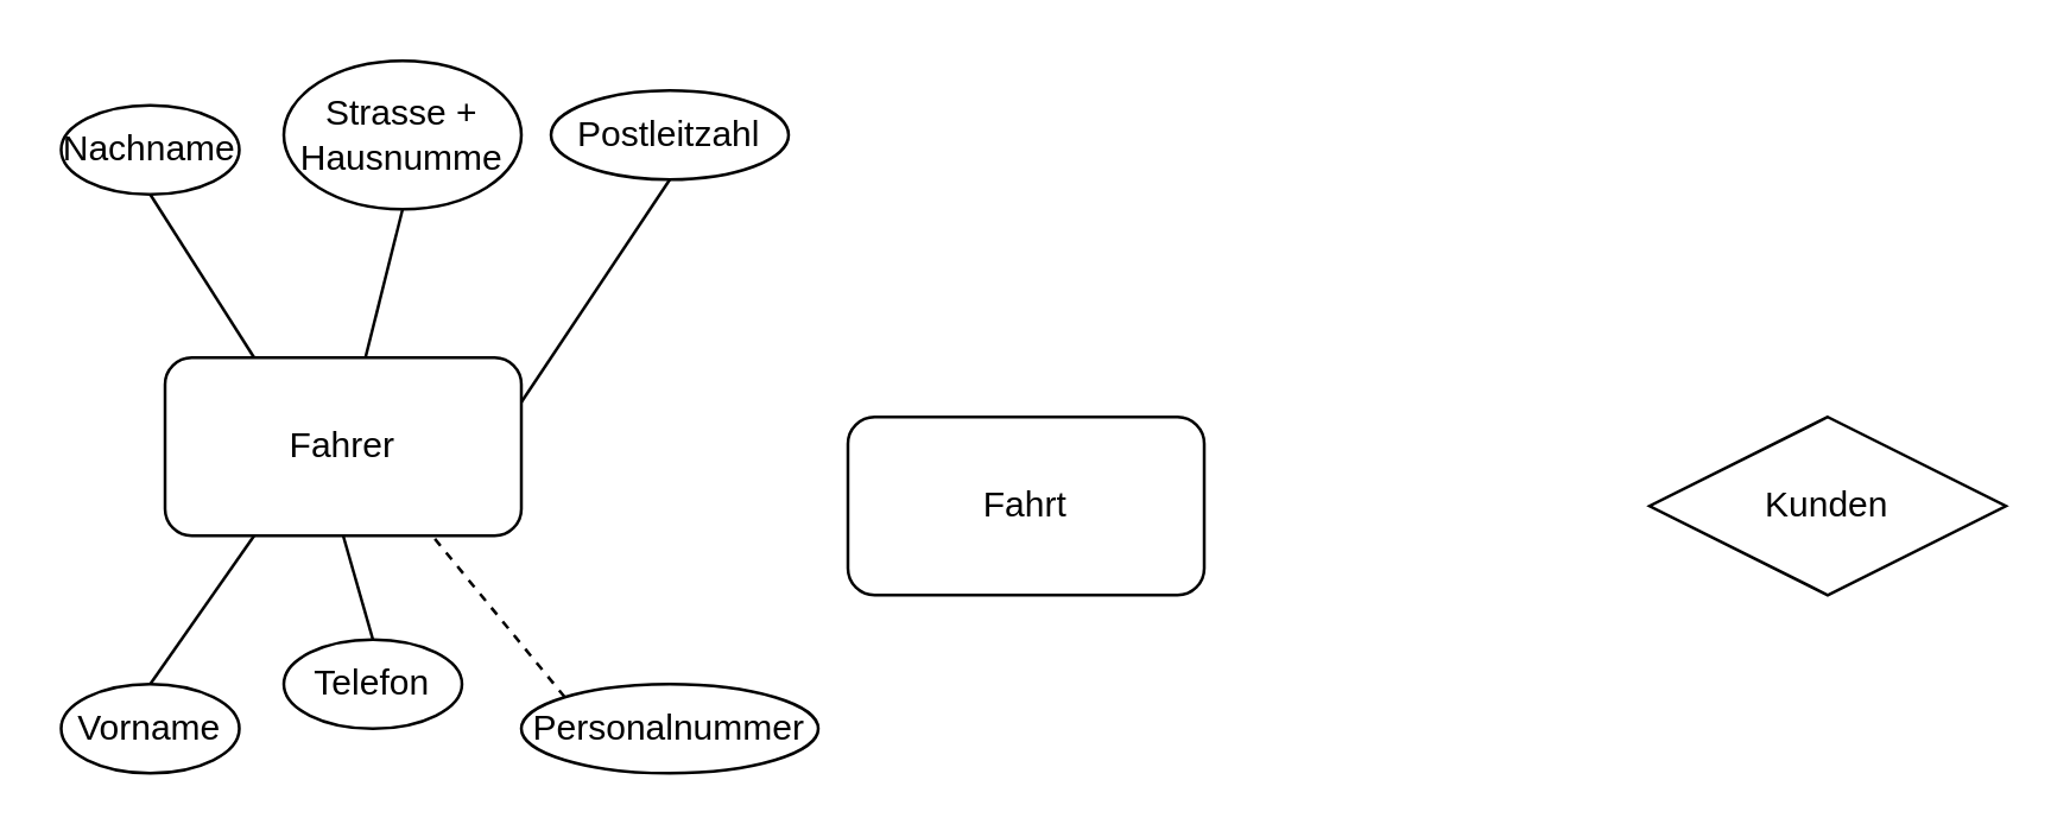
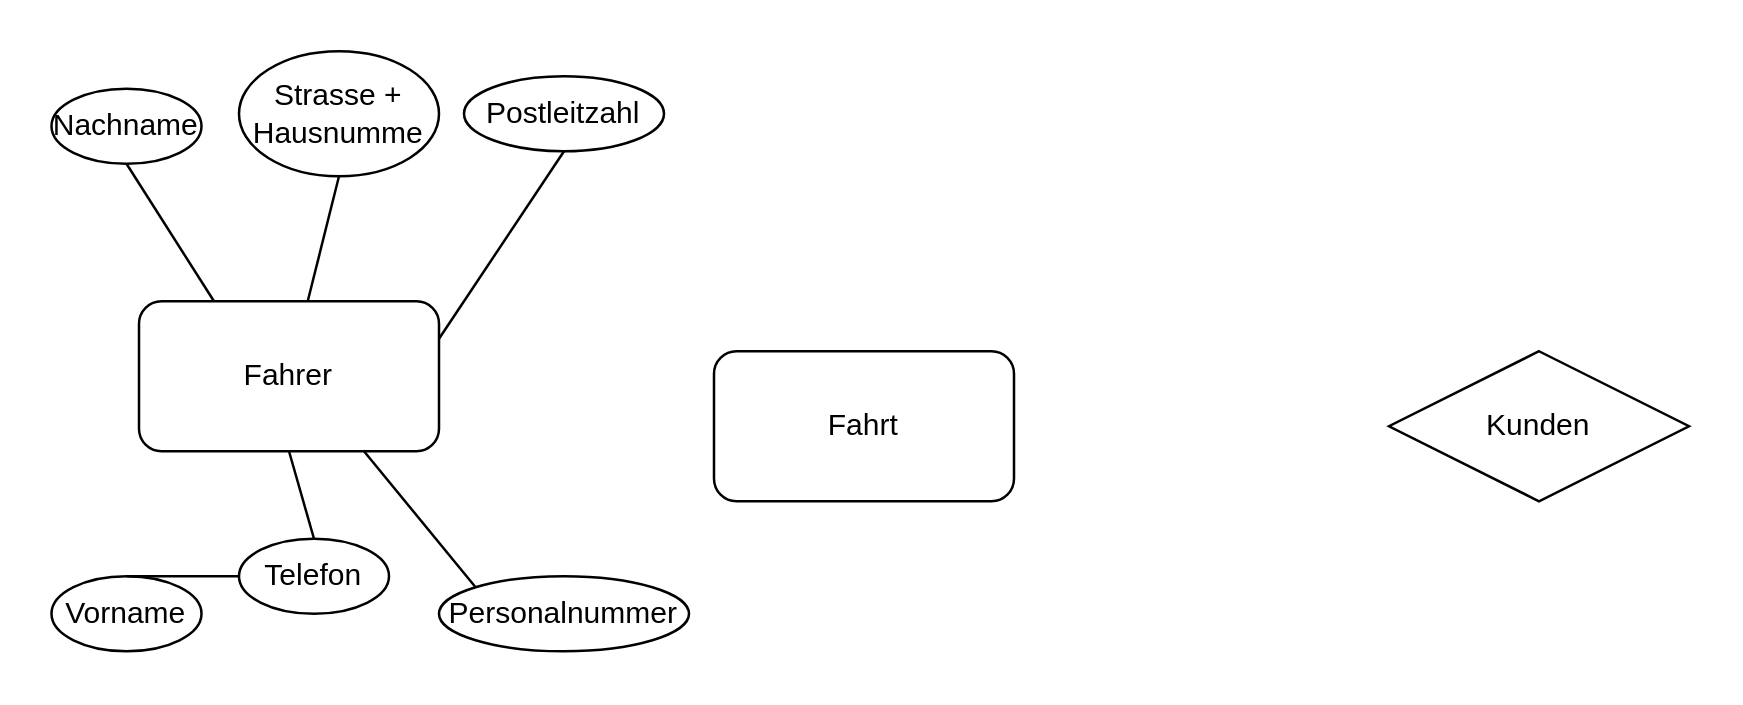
  <mxCell id="0" />
  <mxCell id="1" parent="0" />
  <mxCell id="2" value="Fahrer" style="rounded=1;whiteSpace=wrap;html=1;" vertex="1" parent="1"><mxGeometry x="55" y="120" width="120" height="60" as="geometry" /></mxCell>
  <mxCell id="3" value="Fahrt" style="rounded=1;whiteSpace=wrap;html=1;" vertex="1" parent="1"><mxGeometry x="285" y="140" width="120" height="60" as="geometry" /></mxCell>
  <mxCell id="4" value="Kunden" style="rhombus;whiteSpace=wrap;html=1;" vertex="1" parent="1"><mxGeometry x="555" y="140" width="120" height="60" as="geometry" /></mxCell>
  <mxCell id="5" value="Strasse + Hausnumme &lt;br/&gt;" style="ellipse;whiteSpace=wrap;html=1;" vertex="1" parent="1"><mxGeometry x="95" y="20" width="80" height="50" as="geometry" /></mxCell>
  <mxCell id="6" value="Nachname &lt;br/&gt;" style="ellipse;whiteSpace=wrap;html=1;" vertex="1" parent="1"><mxGeometry x="20" y="35" width="60" height="30" as="geometry" /></mxCell>
  <mxCell id="7" value="Telefon &lt;br/&gt;" style="ellipse;whiteSpace=wrap;html=1;" vertex="1" parent="1"><mxGeometry x="95" y="215" width="60" height="30" as="geometry" /></mxCell>
  <mxCell id="8" value="Vorname &lt;br/&gt;" style="ellipse;whiteSpace=wrap;html=1;" vertex="1" parent="1"><mxGeometry x="20" y="230" width="60" height="30" as="geometry" /></mxCell>
  <mxCell id="9" value="Postleitzahl &lt;br/&gt;" style="ellipse;whiteSpace=wrap;html=1;" vertex="1" parent="1"><mxGeometry x="185" y="30" width="80" height="30" as="geometry" /></mxCell>
  <mxCell id="10" value="Personalnummer &lt;br/&gt;" style="ellipse;whiteSpace=wrap;html=1;" vertex="1" parent="1"><mxGeometry x="175" y="230" width="100" height="30" as="geometry" /></mxCell>
  <mxCell id="11" value="" style="endArrow=none;html=1;rounded=0;entryX=0.5;entryY=1;entryDx=0;entryDy=0;" edge="1" parent="1" source="2" target="5"><mxGeometry width="50" height="50" relative="1" as="geometry"><mxPoint x="75" y="160" as="sourcePoint" /><mxPoint x="125" y="120" as="targetPoint" /></mxGeometry></mxCell>
  <mxCell id="12" value="" style="endArrow=none;html=1;rounded=0;exitX=0.5;exitY=0;exitDx=0;exitDy=0;entryX=0.5;entryY=1;entryDx=0;entryDy=0;" edge="1" parent="1" source="7" target="2"><mxGeometry width="50" height="50" relative="1" as="geometry"><mxPoint x="105" y="230" as="sourcePoint" /><mxPoint x="155" y="180" as="targetPoint" /></mxGeometry></mxCell>
- <mxCell id="13" value="" style="endArrow=none;html=1;rounded=0;exitX=0.5;exitY=0;exitDx=0;exitDy=0;entryX=0.25;entryY=1;entryDx=0;entryDy=0;" edge="1" parent="1" source="8" target="2"><mxGeometry width="50" height="50" relative="1" as="geometry"><mxPoint x="15" y="230" as="sourcePoint" /><mxPoint x="65" y="180" as="targetPoint" /></mxGeometry></mxCell>
+ <mxCell id="13" value="" style="endArrow=none;html=1;rounded=0;exitX=0.5;exitY=0;exitDx=0;exitDy=0;" edge="1" parent="1" source="8" target="7"><mxGeometry width="50" height="50" relative="1" as="geometry"><mxPoint x="15" y="230" as="sourcePoint" /><mxPoint x="65" y="180" as="targetPoint" /></mxGeometry></mxCell>
  <mxCell id="14" value="" style="endArrow=none;html=1;rounded=0;exitX=0.25;exitY=0;exitDx=0;exitDy=0;entryX=0.5;entryY=1;entryDx=0;entryDy=0;" edge="1" parent="1" source="2" target="6"><mxGeometry width="50" height="50" relative="1" as="geometry"><mxPoint x="15" y="120" as="sourcePoint" /><mxPoint x="65" y="70" as="targetPoint" /></mxGeometry></mxCell>
  <mxCell id="15" value="" style="endArrow=none;html=1;rounded=0;exitX=1;exitY=0.25;exitDx=0;exitDy=0;entryX=0.5;entryY=1;entryDx=0;entryDy=0;" edge="1" parent="1" source="2" target="9"><mxGeometry width="50" height="50" relative="1" as="geometry"><mxPoint x="155" y="120" as="sourcePoint" /><mxPoint x="205" y="70" as="targetPoint" /></mxGeometry></mxCell>
- <mxCell id="16" value="" style="endArrow=none;html=1;rounded=0;entryX=0.75;entryY=1;entryDx=0;entryDy=0;exitX=0;exitY=0;exitDx=0;exitDy=0;dashed=1;" edge="1" parent="1" source="10" target="2"><mxGeometry width="50" height="50" relative="1" as="geometry"><mxPoint x="195" y="230" as="sourcePoint" /><mxPoint x="245" y="180" as="targetPoint" /></mxGeometry></mxCell>
+ <mxCell id="16" value="" style="endArrow=none;html=1;rounded=0;entryX=0.75;entryY=1;entryDx=0;entryDy=0;exitX=0;exitY=0;exitDx=0;exitDy=0;" edge="1" parent="1" source="10" target="2"><mxGeometry width="50" height="50" relative="1" as="geometry"><mxPoint x="195" y="230" as="sourcePoint" /><mxPoint x="245" y="180" as="targetPoint" /></mxGeometry></mxCell>
